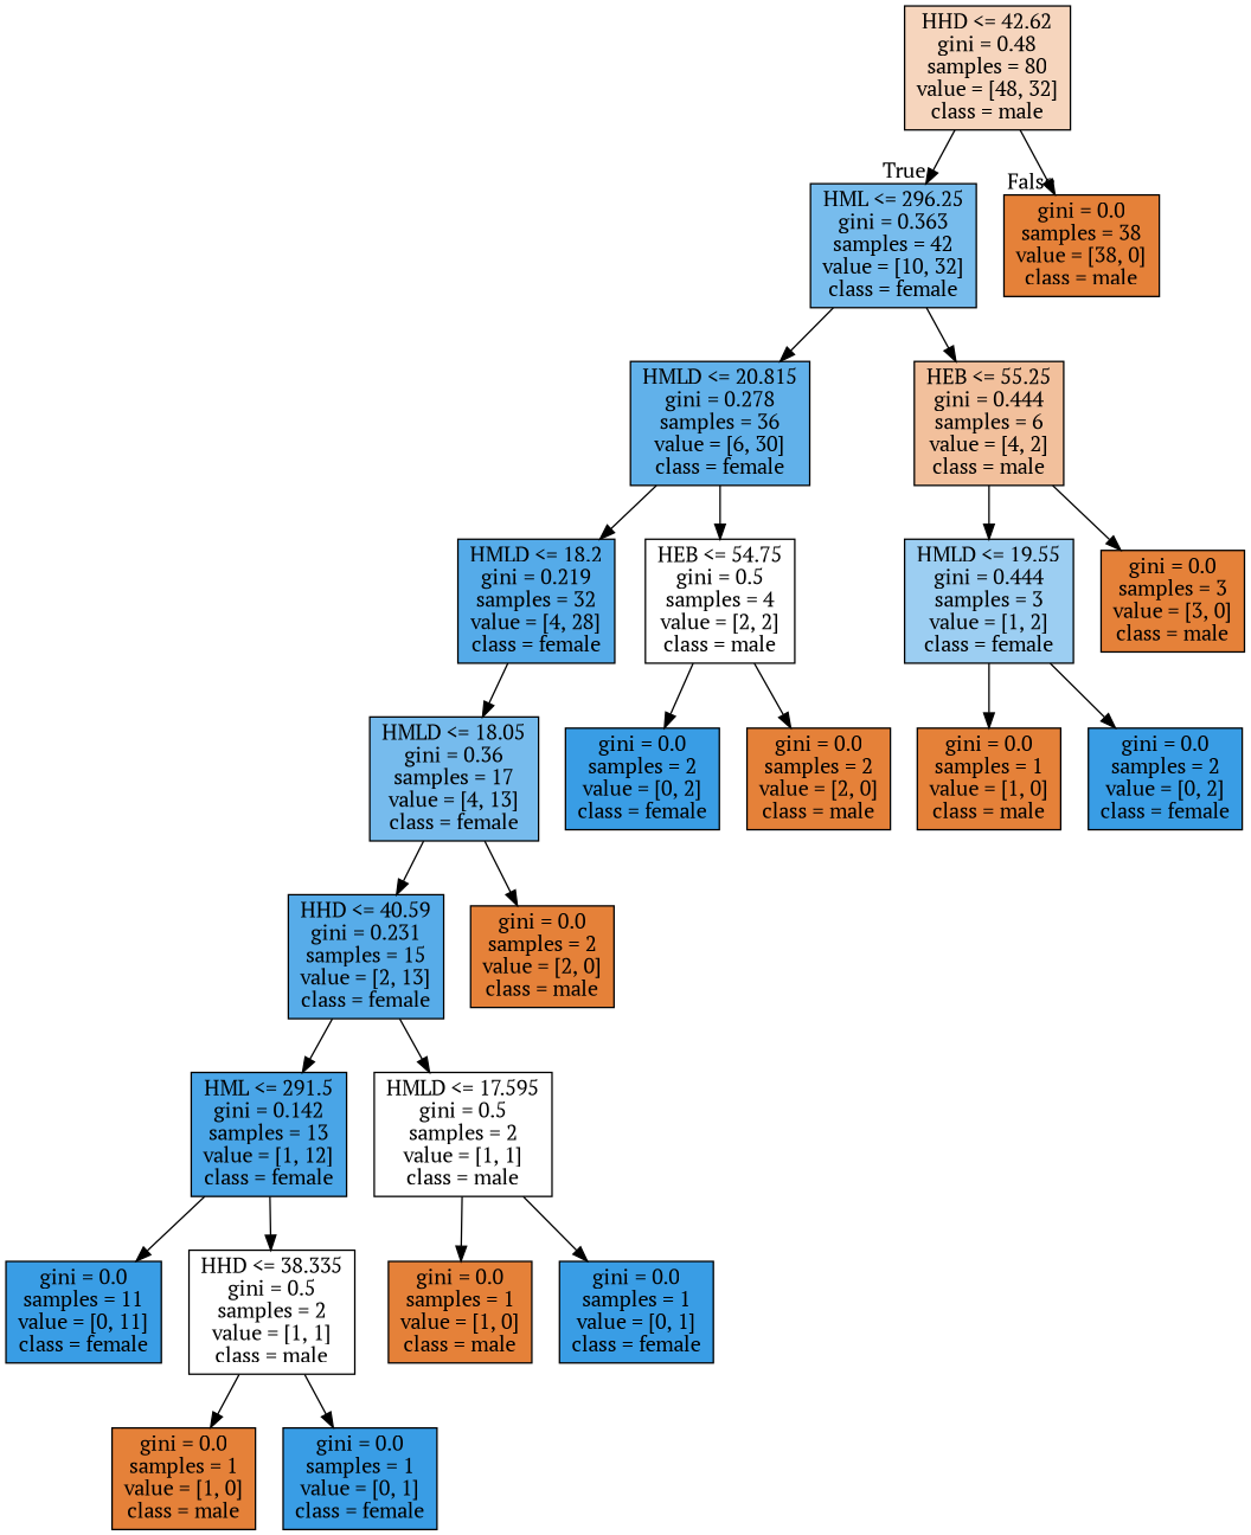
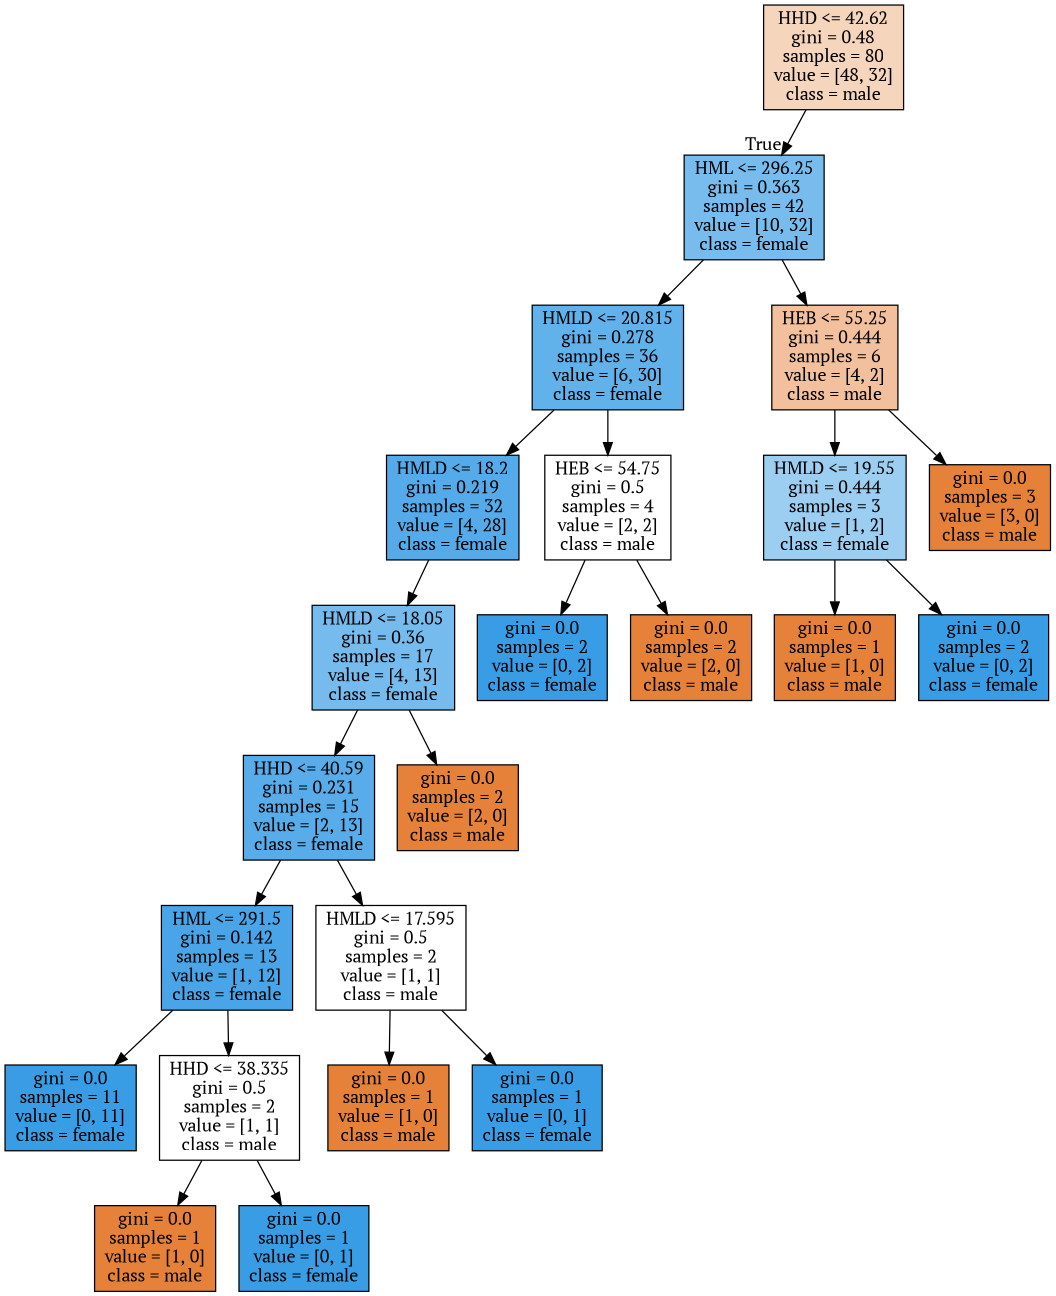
  digraph {
    fontname="PT Serif"
    node [color=black fillcolor="#e58139" fontname="PT Serif" shape=box style=filled]
    edge [fontname="PT Serif"]
    n1 [fillcolor="#f6d5bd" label="HHD <= 42.62\ngini = 0.48\nsamples = 80\nvalue = [48, 32]\nclass = male"]
    n2 [fillcolor="#77bced" label="HML <= 296.25\ngini = 0.363\nsamples = 42\nvalue = [10, 32]\nclass = female"]
-   n3 [label="gini = 0.0\nsamples = 38\nvalue = [38, 0]\nclass = male"]
    n4 [fillcolor="#61b1ea" label="HMLD <= 20.815\ngini = 0.278\nsamples = 36\nvalue = [6, 30]\nclass = female"]
    n5 [fillcolor="#f2c09c" label="HEB <= 55.25\ngini = 0.444\nsamples = 6\nvalue = [4, 2]\nclass = male"]
    n6 [fillcolor="#55abe9" label="HMLD <= 18.2\ngini = 0.219\nsamples = 32\nvalue = [4, 28]\nclass = female"]
    n7 [fillcolor="#ffffff" label="HEB <= 54.75\ngini = 0.5\nsamples = 4\nvalue = [2, 2]\nclass = male"]
    n8 [fillcolor="#9ccef2" label="HMLD <= 19.55\ngini = 0.444\nsamples = 3\nvalue = [1, 2]\nclass = female"]
    n9 [label="gini = 0.0\nsamples = 3\nvalue = [3, 0]\nclass = male"]
    n10 [fillcolor="#76bbed" label="HMLD <= 18.05\ngini = 0.36\nsamples = 17\nvalue = [4, 13]\nclass = female"]
    n11 [fillcolor="#399de5" label="gini = 0.0\nsamples = 2\nvalue = [0, 2]\nclass = female"]
    n12 [label="gini = 0.0\nsamples = 2\nvalue = [2, 0]\nclass = male"]
    n13 [fillcolor="#57ace9" label="HHD <= 40.59\ngini = 0.231\nsamples = 15\nvalue = [2, 13]\nclass = female"]
    n14 [label="gini = 0.0\nsamples = 2\nvalue = [2, 0]\nclass = male"]
    n15 [fillcolor="#49a5e7" label="HML <= 291.5\ngini = 0.142\nsamples = 13\nvalue = [1, 12]\nclass = female"]
    n16 [fillcolor="#ffffff" label="HMLD <= 17.595\ngini = 0.5\nsamples = 2\nvalue = [1, 1]\nclass = male"]
    n17 [fillcolor="#399de5" label="gini = 0.0\nsamples = 11\nvalue = [0, 11]\nclass = female"]
    n18 [fillcolor="#ffffff" label="HHD <= 38.335\ngini = 0.5\nsamples = 2\nvalue = [1, 1]\nclass = male"]
    n19 [label="gini = 0.0\nsamples = 1\nvalue = [1, 0]\nclass = male"]
    n20 [fillcolor="#399de5" label="gini = 0.0\nsamples = 1\nvalue = [0, 1]\nclass = female"]
    n21 [label="gini = 0.0\nsamples = 1\nvalue = [1, 0]\nclass = male"]
    n22 [fillcolor="#399de5" label="gini = 0.0\nsamples = 1\nvalue = [0, 1]\nclass = female"]
    n23 [label="gini = 0.0\nsamples = 1\nvalue = [1, 0]\nclass = male"]
    n24 [fillcolor="#399de5" label="gini = 0.0\nsamples = 2\nvalue = [0, 2]\nclass = female"]
    n1 -> n2 [headlabel=True labelangle=45 labeldistance=2.5]
-   n1 -> n3 [headlabel=False labelangle=-45 labeldistance=2.5]
    n2 -> n4
    n2 -> n5
    n4 -> n6
    n4 -> n7
    n5 -> n8
    n5 -> n9
    n6 -> n10
    n7 -> n11
    n7 -> n12
    n8 -> n23
    n8 -> n24
    n10 -> n13
    n10 -> n14
    n13 -> n15
    n13 -> n16
    n15 -> n17
    n15 -> n18
    n16 -> n19
    n16 -> n20
    n18 -> n21
    n18 -> n22
  }
